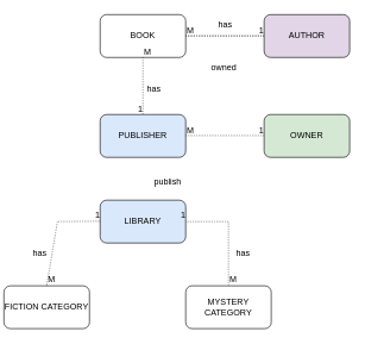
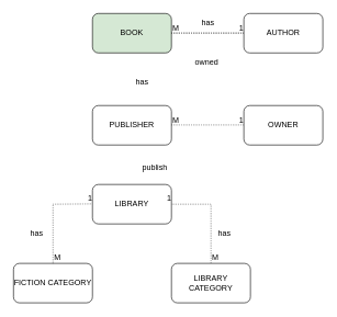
  <mxCell id="0" />
  <mxCell id="1" parent="0" />
- <mxCell id="2" value="BOOK" style="rounded=1;whiteSpace=wrap;html=1;" vertex="1" parent="1"><mxGeometry x="140" y="20" width="120" height="60" as="geometry" /></mxCell>
- <mxCell id="3" value="AUTHOR" style="rounded=1;whiteSpace=wrap;html=1;fillColor=#e1d5e7;" vertex="1" parent="1"><mxGeometry x="370" y="20" width="120" height="60" as="geometry" /></mxCell>
- <mxCell id="4" value="OWNER" style="rounded=1;whiteSpace=wrap;html=1;fillColor=#d5e8d4;" vertex="1" parent="1"><mxGeometry x="370" y="160" width="120" height="60" as="geometry" /></mxCell>
- <mxCell id="5" value="PUBLISHER" style="rounded=1;whiteSpace=wrap;html=1;fillColor=#dae8fc;" vertex="1" parent="1"><mxGeometry x="140" y="160" width="120" height="60" as="geometry" /></mxCell>
+ <mxCell id="2" value="BOOK" style="rounded=1;whiteSpace=wrap;html=1;fillColor=#d5e8d4;" vertex="1" parent="1"><mxGeometry x="140" y="20" width="120" height="60" as="geometry" /></mxCell>
+ <mxCell id="3" value="AUTHOR" style="rounded=1;whiteSpace=wrap;html=1;" vertex="1" parent="1"><mxGeometry x="370" y="20" width="120" height="60" as="geometry" /></mxCell>
+ <mxCell id="4" value="OWNER" style="rounded=1;whiteSpace=wrap;html=1;" vertex="1" parent="1"><mxGeometry x="370" y="160" width="120" height="60" as="geometry" /></mxCell>
+ <mxCell id="5" value="PUBLISHER" style="rounded=1;whiteSpace=wrap;html=1;" vertex="1" parent="1"><mxGeometry x="140" y="160" width="120" height="60" as="geometry" /></mxCell>
  <mxCell id="6" style="edgeStyle=orthogonalEdgeStyle;rounded=0;orthogonalLoop=1;jettySize=auto;html=1;exitX=0.5;exitY=0;exitDx=0;exitDy=0;" edge="1" parent="1" source="7"><mxGeometry relative="1" as="geometry"><mxPoint x="200" y="280" as="targetPoint" /></mxGeometry></mxCell>
- <mxCell id="7" value="LIBRARY" style="rounded=1;whiteSpace=wrap;html=1;fillColor=#dae8fc;" vertex="1" parent="1"><mxGeometry x="140" y="280" width="120" height="60" as="geometry" /></mxCell>
- <mxCell id="8" value="FICTION CATEGORY" style="rounded=1;whiteSpace=wrap;html=1;" vertex="1" parent="1"><mxGeometry x="5" y="400" width="120" height="60" as="geometry" /></mxCell>
- <mxCell id="9" value="MYSTERY CATEGORY" style="rounded=1;whiteSpace=wrap;html=1;" vertex="1" parent="1"><mxGeometry x="260" y="400" width="120" height="60" as="geometry" /></mxCell>
+ <mxCell id="7" value="LIBRARY" style="rounded=1;whiteSpace=wrap;html=1;" vertex="1" parent="1"><mxGeometry x="140" y="280" width="120" height="60" as="geometry" /></mxCell>
+ <mxCell id="8" value="FICTION CATEGORY" style="rounded=1;whiteSpace=wrap;html=1;" vertex="1" parent="1"><mxGeometry x="20" y="400" width="120" height="60" as="geometry" /></mxCell>
+ <mxCell id="9" value="LIBRARY CATEGORY" style="rounded=1;whiteSpace=wrap;html=1;" vertex="1" parent="1"><mxGeometry x="260" y="400" width="120" height="60" as="geometry" /></mxCell>
  <mxCell id="10" value="" style="endArrow=none;html=1;rounded=0;dashed=1;dashPattern=1 2;exitX=1;exitY=0.5;exitDx=0;exitDy=0;" edge="1" parent="1" source="2"><mxGeometry relative="1" as="geometry"><mxPoint x="280" y="50" as="sourcePoint" /><mxPoint x="370" y="50" as="targetPoint" /></mxGeometry></mxCell>
  <mxCell id="11" value="" style="endArrow=none;html=1;rounded=0;dashed=1;dashPattern=1 2;" edge="1" parent="1"><mxGeometry relative="1" as="geometry"><mxPoint x="260" y="49.5" as="sourcePoint" /><mxPoint x="370" y="49.5" as="targetPoint" /></mxGeometry></mxCell>
  <mxCell id="12" value="M" style="resizable=0;html=1;align=left;verticalAlign=bottom;" connectable="0" vertex="1" parent="11"><mxGeometry x="-1" relative="1" as="geometry" /></mxCell>
  <mxCell id="13" value="1" style="resizable=0;html=1;align=right;verticalAlign=bottom;" connectable="0" vertex="1" parent="11"><mxGeometry x="1" relative="1" as="geometry" /></mxCell>
  <mxCell id="14" value="" style="endArrow=none;html=1;rounded=0;dashed=1;dashPattern=1 2;" edge="1" parent="1"><mxGeometry relative="1" as="geometry"><mxPoint x="260" y="189.5" as="sourcePoint" /><mxPoint x="370" y="189.5" as="targetPoint" /></mxGeometry></mxCell>
  <mxCell id="15" value="M" style="resizable=0;html=1;align=left;verticalAlign=bottom;" connectable="0" vertex="1" parent="14"><mxGeometry x="-1" relative="1" as="geometry" /></mxCell>
  <mxCell id="16" value="1" style="resizable=0;html=1;align=right;verticalAlign=bottom;" connectable="0" vertex="1" parent="14"><mxGeometry x="1" relative="1" as="geometry" /></mxCell>
  <mxCell id="17" value="has" style="text;strokeColor=none;fillColor=none;spacingLeft=4;spacingRight=4;overflow=hidden;rotatable=0;points=[[0,0.5],[1,0.5]];portConstraint=eastwest;fontSize=12;" vertex="1" parent="1"><mxGeometry x="300" y="20" width="40" height="30" as="geometry" /></mxCell>
  <mxCell id="18" value="owned" style="text;strokeColor=none;fillColor=none;spacingLeft=4;spacingRight=4;overflow=hidden;rotatable=0;points=[[0,0.5],[1,0.5]];portConstraint=eastwest;fontSize=12;" vertex="1" parent="1"><mxGeometry x="290" y="80" width="50" height="30" as="geometry" /></mxCell>
  <mxCell id="19" value="publish" style="text;strokeColor=none;fillColor=none;spacingLeft=4;spacingRight=4;overflow=hidden;rotatable=0;points=[[0,0.5],[1,0.5]];portConstraint=eastwest;fontSize=12;" vertex="1" parent="1"><mxGeometry x="210" y="240" width="50" height="30" as="geometry" /></mxCell>
- <mxCell id="20" value="" style="endArrow=none;html=1;rounded=0;dashed=1;dashPattern=1 2;entryX=0.5;entryY=0;entryDx=0;entryDy=0;exitX=0.5;exitY=1;exitDx=0;exitDy=0;" edge="1" parent="1" source="2" target="5"><mxGeometry relative="1" as="geometry"><mxPoint x="190" y="100" as="sourcePoint" /><mxPoint x="300" y="100" as="targetPoint" /></mxGeometry></mxCell>
- <mxCell id="21" value="M" style="resizable=0;html=1;align=left;verticalAlign=bottom;" connectable="0" vertex="1" parent="20"><mxGeometry x="-1" relative="1" as="geometry" /></mxCell>
- <mxCell id="22" value="1" style="resizable=0;html=1;align=right;verticalAlign=bottom;" connectable="0" vertex="1" parent="20"><mxGeometry x="1" relative="1" as="geometry" /></mxCell>
  <mxCell id="23" value="has" style="text;strokeColor=none;fillColor=none;spacingLeft=4;spacingRight=4;overflow=hidden;rotatable=0;points=[[0,0.5],[1,0.5]];portConstraint=eastwest;fontSize=12;" vertex="1" parent="1"><mxGeometry x="200" y="110" width="40" height="30" as="geometry" /></mxCell>
  <mxCell id="24" value="" style="endArrow=none;html=1;rounded=0;dashed=1;dashPattern=1 2;exitX=0.5;exitY=0;exitDx=0;exitDy=0;" edge="1" parent="1" source="8"><mxGeometry relative="1" as="geometry"><mxPoint x="30" y="309.5" as="sourcePoint" /><mxPoint x="140" y="309.5" as="targetPoint" /><Array as="points"><mxPoint x="80" y="310" /></Array></mxGeometry></mxCell>
  <mxCell id="25" value="M" style="resizable=0;html=1;align=left;verticalAlign=bottom;" connectable="0" vertex="1" parent="24"><mxGeometry x="-1" relative="1" as="geometry" /></mxCell>
  <mxCell id="26" value="1" style="resizable=0;html=1;align=right;verticalAlign=bottom;" connectable="0" vertex="1" parent="24"><mxGeometry x="1" relative="1" as="geometry" /></mxCell>
  <mxCell id="27" value="" style="endArrow=none;html=1;rounded=0;dashed=1;dashPattern=1 2;entryX=1;entryY=0.5;entryDx=0;entryDy=0;" edge="1" parent="1" target="7"><mxGeometry relative="1" as="geometry"><mxPoint x="320" y="399" as="sourcePoint" /><mxPoint x="430" y="399" as="targetPoint" /><Array as="points"><mxPoint x="320" y="310" /></Array></mxGeometry></mxCell>
  <mxCell id="28" value="M" style="resizable=0;html=1;align=left;verticalAlign=bottom;" connectable="0" vertex="1" parent="27"><mxGeometry x="-1" relative="1" as="geometry" /></mxCell>
  <mxCell id="29" value="1" style="resizable=0;html=1;align=right;verticalAlign=bottom;" connectable="0" vertex="1" parent="27"><mxGeometry x="1" relative="1" as="geometry" /></mxCell>
  <mxCell id="30" value="has" style="text;strokeColor=none;fillColor=none;spacingLeft=4;spacingRight=4;overflow=hidden;rotatable=0;points=[[0,0.5],[1,0.5]];portConstraint=eastwest;fontSize=12;" vertex="1" parent="1"><mxGeometry x="325" y="340" width="40" height="30" as="geometry" /></mxCell>
  <mxCell id="31" value="has" style="text;strokeColor=none;fillColor=none;spacingLeft=4;spacingRight=4;overflow=hidden;rotatable=0;points=[[0,0.5],[1,0.5]];portConstraint=eastwest;fontSize=12;" vertex="1" parent="1"><mxGeometry x="40" y="340" width="40" height="30" as="geometry" /></mxCell>
